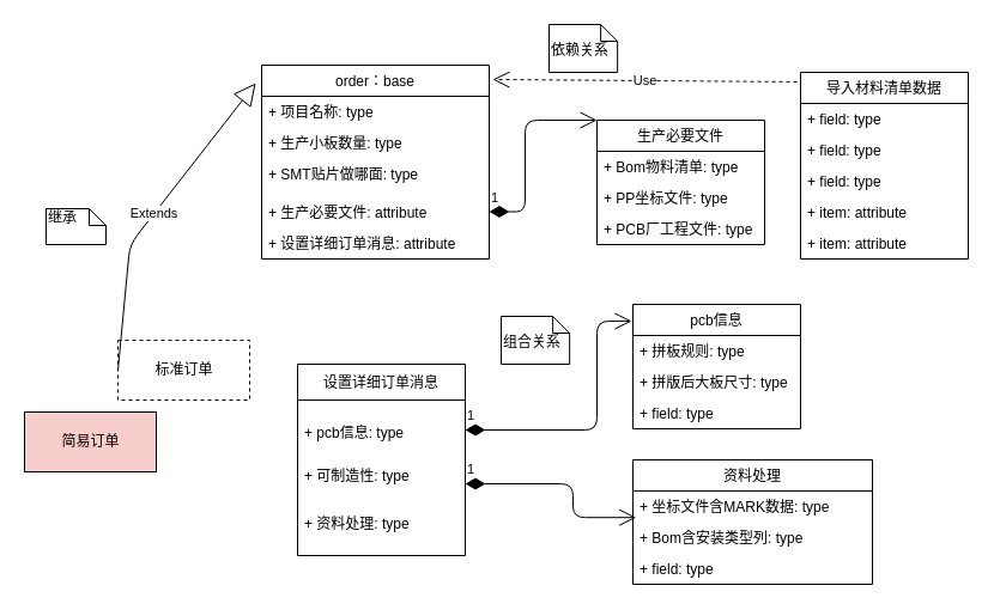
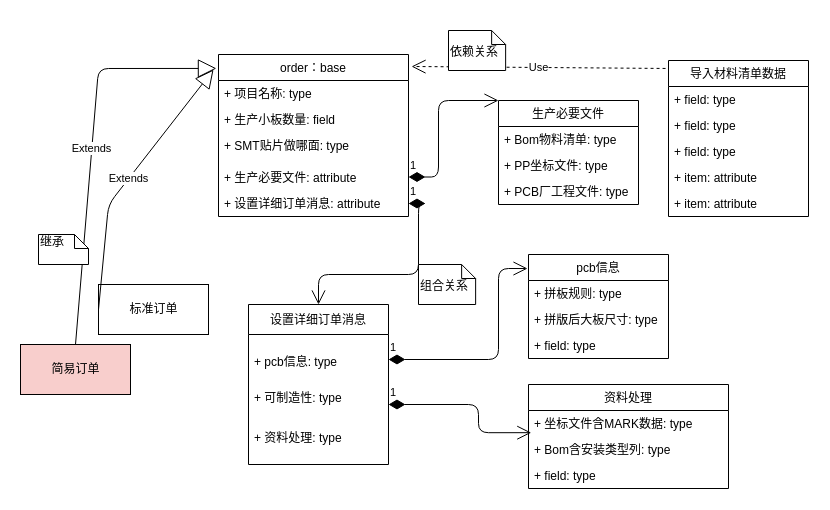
  <mxCell id="0" />
  <mxCell id="1" parent="0" />
  <mxCell id="2" value="order：base" style="swimlane;fontStyle=0;childLayout=stackLayout;horizontal=1;startSize=26;fillColor=none;horizontalStack=0;resizeParent=1;resizeParentMax=0;resizeLast=0;collapsible=1;marginBottom=0;" vertex="1" parent="1"><mxGeometry x="218" y="54" width="190" height="162" as="geometry" /></mxCell>
  <mxCell id="3" value="+ 项目名称: type" style="text;strokeColor=none;fillColor=none;align=left;verticalAlign=top;spacingLeft=4;spacingRight=4;overflow=hidden;rotatable=0;points=[[0,0.5],[1,0.5]];portConstraint=eastwest;" vertex="1" parent="2"><mxGeometry y="26" width="190" height="26" as="geometry" /></mxCell>
- <mxCell id="4" value="+ 生产小板数量: type" style="text;strokeColor=none;fillColor=none;align=left;verticalAlign=top;spacingLeft=4;spacingRight=4;overflow=hidden;rotatable=0;points=[[0,0.5],[1,0.5]];portConstraint=eastwest;" vertex="1" parent="2"><mxGeometry y="52" width="190" height="26" as="geometry" /></mxCell>
+ <mxCell id="4" value="+ 生产小板数量: field" style="text;strokeColor=none;fillColor=none;align=left;verticalAlign=top;spacingLeft=4;spacingRight=4;overflow=hidden;rotatable=0;points=[[0,0.5],[1,0.5]];portConstraint=eastwest;" vertex="1" parent="2"><mxGeometry y="52" width="190" height="26" as="geometry" /></mxCell>
  <mxCell id="5" value="+ SMT贴片做哪面: type" style="text;strokeColor=none;fillColor=none;align=left;verticalAlign=top;spacingLeft=4;spacingRight=4;overflow=hidden;rotatable=0;points=[[0,0.5],[1,0.5]];portConstraint=eastwest;" vertex="1" parent="2"><mxGeometry y="78" width="190" height="32" as="geometry" /></mxCell>
  <mxCell id="6" value="+ 生产必要文件: attribute" style="text;strokeColor=none;fillColor=none;align=left;verticalAlign=top;spacingLeft=4;spacingRight=4;overflow=hidden;rotatable=0;points=[[0,0.5],[1,0.5]];portConstraint=eastwest;" vertex="1" parent="2"><mxGeometry y="110" width="190" height="26" as="geometry" /></mxCell>
  <mxCell id="7" value="1" style="endArrow=open;html=1;endSize=12;startArrow=diamondThin;startSize=14;startFill=1;edgeStyle=orthogonalEdgeStyle;align=left;verticalAlign=bottom;entryX=0;entryY=0;entryDx=0;entryDy=0;" edge="1" parent="2" target="38"><mxGeometry x="-1" y="3" relative="1" as="geometry"><mxPoint x="190" y="122.5" as="sourcePoint" /><mxPoint x="280" y="57" as="targetPoint" /><Array as="points"><mxPoint x="220" y="123" /><mxPoint x="220" y="46" /></Array></mxGeometry></mxCell>
  <mxCell id="8" value="+ 设置详细订单消息: attribute" style="text;strokeColor=none;fillColor=none;align=left;verticalAlign=top;spacingLeft=4;spacingRight=4;overflow=hidden;rotatable=0;points=[[0,0.5],[1,0.5]];portConstraint=eastwest;" vertex="1" parent="2"><mxGeometry y="136" width="190" height="26" as="geometry" /></mxCell>
  <mxCell id="9" value="简易订单" style="html=1;fillColor=#f8cecc;" vertex="1" parent="1"><mxGeometry x="20" y="344" width="110" height="50" as="geometry" /></mxCell>
- <mxCell id="11" value="标准订单" style="html=1;dashed=1;" vertex="1" parent="1"><mxGeometry x="98" y="284" width="110" height="50" as="geometry" /></mxCell>
+ <mxCell id="10" value="Extends" style="endArrow=block;endSize=16;endFill=0;html=1;exitX=0.5;exitY=0;exitDx=0;exitDy=0;entryX=-0.011;entryY=0.086;entryDx=0;entryDy=0;entryPerimeter=0;" edge="1" parent="1" source="9" target="2"><mxGeometry width="160" relative="1" as="geometry"><mxPoint x="328" y="234" as="sourcePoint" /><mxPoint x="488" y="234" as="targetPoint" /><Array as="points"><mxPoint x="98" y="68" /></Array></mxGeometry></mxCell>
+ <mxCell id="11" value="标准订单" style="html=1;" vertex="1" parent="1"><mxGeometry x="98" y="284" width="110" height="50" as="geometry" /></mxCell>
  <mxCell id="12" value="Use" style="endArrow=open;endSize=12;dashed=1;html=1;entryX=1.016;entryY=0.074;entryDx=0;entryDy=0;entryPerimeter=0;exitX=-0.021;exitY=0.051;exitDx=0;exitDy=0;exitPerimeter=0;" edge="1" parent="1" source="32" target="2"><mxGeometry width="160" relative="1" as="geometry"><mxPoint x="328" y="234" as="sourcePoint" /><mxPoint x="488" y="234" as="targetPoint" /></mxGeometry></mxCell>
  <mxCell id="13" value="Extends" style="endArrow=block;endSize=16;endFill=0;html=1;exitX=0;exitY=0.5;exitDx=0;exitDy=0;entryX=-0.026;entryY=0.093;entryDx=0;entryDy=0;entryPerimeter=0;" edge="1" parent="1" source="11" target="2"><mxGeometry width="160" relative="1" as="geometry"><mxPoint x="88" y="204" as="sourcePoint" /><mxPoint x="248" y="204" as="targetPoint" /><Array as="points"><mxPoint x="108" y="204" /></Array></mxGeometry></mxCell>
+ <mxCell id="14" value="1" style="endArrow=open;html=1;endSize=12;startArrow=diamondThin;startSize=14;startFill=1;edgeStyle=orthogonalEdgeStyle;align=left;verticalAlign=bottom;entryX=0.5;entryY=0;entryDx=0;entryDy=0;" edge="1" parent="1" source="8" target="26"><mxGeometry x="-1" y="3" relative="1" as="geometry"><mxPoint x="468" y="324" as="sourcePoint" /><mxPoint x="628" y="324" as="targetPoint" /><Array as="points"><mxPoint x="418" y="203" /><mxPoint x="418" y="274" /><mxPoint x="318" y="274" /></Array></mxGeometry></mxCell>
  <mxCell id="15" value="&lt;br&gt;组合关系" style="shape=note;whiteSpace=wrap;html=1;size=14;verticalAlign=top;align=left;spacingTop=-6;" vertex="1" parent="1"><mxGeometry x="418" y="264" width="57.14" height="40" as="geometry" /></mxCell>
- <mxCell id="16" value="继承" style="shape=note;whiteSpace=wrap;html=1;size=14;verticalAlign=top;align=left;spacingTop=-6;" vertex="1" parent="1"><mxGeometry x="38" y="174" width="50" height="30" as="geometry" /></mxCell>
- <mxCell id="17" value="&lt;br&gt;依赖关系" style="shape=note;whiteSpace=wrap;html=1;size=14;verticalAlign=top;align=left;spacingTop=-6;" vertex="1" parent="1"><mxGeometry x="458" y="20" width="57.14" height="40" as="geometry" /></mxCell>
+ <mxCell id="16" value="继承" style="shape=note;whiteSpace=wrap;html=1;size=14;verticalAlign=top;align=left;spacingTop=-6;" vertex="1" parent="1"><mxGeometry x="38" y="234" width="50" height="30" as="geometry" /></mxCell>
+ <mxCell id="17" value="&lt;br&gt;依赖关系" style="shape=note;whiteSpace=wrap;html=1;size=14;verticalAlign=top;align=left;spacingTop=-6;" vertex="1" parent="1"><mxGeometry x="448" y="30" width="57.14" height="40" as="geometry" /></mxCell>
  <mxCell id="18" value="pcb信息" style="swimlane;fontStyle=0;childLayout=stackLayout;horizontal=1;startSize=26;fillColor=none;horizontalStack=0;resizeParent=1;resizeParentMax=0;resizeLast=0;collapsible=1;marginBottom=0;" vertex="1" parent="1"><mxGeometry x="528" y="254" width="140" height="104" as="geometry" /></mxCell>
  <mxCell id="19" value="+ 拼板规则: type" style="text;strokeColor=none;fillColor=none;align=left;verticalAlign=top;spacingLeft=4;spacingRight=4;overflow=hidden;rotatable=0;points=[[0,0.5],[1,0.5]];portConstraint=eastwest;" vertex="1" parent="18"><mxGeometry y="26" width="140" height="26" as="geometry" /></mxCell>
  <mxCell id="20" value="+ 拼版后大板尺寸: type" style="text;strokeColor=none;fillColor=none;align=left;verticalAlign=top;spacingLeft=4;spacingRight=4;overflow=hidden;rotatable=0;points=[[0,0.5],[1,0.5]];portConstraint=eastwest;" vertex="1" parent="18"><mxGeometry y="52" width="140" height="26" as="geometry" /></mxCell>
  <mxCell id="21" value="+ field: type" style="text;strokeColor=none;fillColor=none;align=left;verticalAlign=top;spacingLeft=4;spacingRight=4;overflow=hidden;rotatable=0;points=[[0,0.5],[1,0.5]];portConstraint=eastwest;" vertex="1" parent="18"><mxGeometry y="78" width="140" height="26" as="geometry" /></mxCell>
  <mxCell id="22" value="资料处理" style="swimlane;fontStyle=0;childLayout=stackLayout;horizontal=1;startSize=26;fillColor=none;horizontalStack=0;resizeParent=1;resizeParentMax=0;resizeLast=0;collapsible=1;marginBottom=0;" vertex="1" parent="1"><mxGeometry x="528" y="384" width="200" height="104" as="geometry" /></mxCell>
  <mxCell id="23" value="+ 坐标文件含MARK数据: type" style="text;strokeColor=none;fillColor=none;align=left;verticalAlign=top;spacingLeft=4;spacingRight=4;overflow=hidden;rotatable=0;points=[[0,0.5],[1,0.5]];portConstraint=eastwest;" vertex="1" parent="22"><mxGeometry y="26" width="200" height="26" as="geometry" /></mxCell>
  <mxCell id="24" value="+ Bom含安装类型列: type" style="text;strokeColor=none;fillColor=none;align=left;verticalAlign=top;spacingLeft=4;spacingRight=4;overflow=hidden;rotatable=0;points=[[0,0.5],[1,0.5]];portConstraint=eastwest;" vertex="1" parent="22"><mxGeometry y="52" width="200" height="26" as="geometry" /></mxCell>
  <mxCell id="25" value="+ field: type" style="text;strokeColor=none;fillColor=none;align=left;verticalAlign=top;spacingLeft=4;spacingRight=4;overflow=hidden;rotatable=0;points=[[0,0.5],[1,0.5]];portConstraint=eastwest;" vertex="1" parent="22"><mxGeometry y="78" width="200" height="26" as="geometry" /></mxCell>
  <mxCell id="26" value="设置详细订单消息" style="swimlane;fontStyle=0;childLayout=stackLayout;horizontal=1;startSize=30;fillColor=none;horizontalStack=0;resizeParent=1;resizeParentMax=0;resizeLast=0;collapsible=1;marginBottom=0;" vertex="1" parent="1"><mxGeometry x="248" y="304" width="140" height="160" as="geometry" /></mxCell>
  <mxCell id="27" value="1" style="endArrow=open;html=1;endSize=12;startArrow=diamondThin;startSize=14;startFill=1;edgeStyle=orthogonalEdgeStyle;align=left;verticalAlign=bottom;exitX=1;exitY=0.5;exitDx=0;exitDy=0;entryX=0.014;entryY=0.135;entryDx=0;entryDy=0;entryPerimeter=0;" edge="1" parent="26" source="29"><mxGeometry x="-1" y="3" relative="1" as="geometry"><mxPoint x="140" y="77.828" as="sourcePoint" /><mxPoint x="282.8" y="128.18" as="targetPoint" /><Array as="points"><mxPoint x="230" y="100" /><mxPoint x="230" y="128" /></Array></mxGeometry></mxCell>
  <mxCell id="28" value="&#10;+ pcb信息: type" style="text;strokeColor=none;fillColor=none;align=left;verticalAlign=top;spacingLeft=4;spacingRight=4;overflow=hidden;rotatable=0;points=[[0,0.5],[1,0.5]];portConstraint=eastwest;" vertex="1" parent="26"><mxGeometry y="30" width="140" height="50" as="geometry" /></mxCell>
  <mxCell id="29" value="+ 可制造性: type" style="text;strokeColor=none;fillColor=none;align=left;verticalAlign=top;spacingLeft=4;spacingRight=4;overflow=hidden;rotatable=0;points=[[0,0.5],[1,0.5]];portConstraint=eastwest;" vertex="1" parent="26"><mxGeometry y="80" width="140" height="40" as="geometry" /></mxCell>
  <mxCell id="30" value="+ 资料处理: type" style="text;strokeColor=none;fillColor=none;align=left;verticalAlign=top;spacingLeft=4;spacingRight=4;overflow=hidden;rotatable=0;points=[[0,0.5],[1,0.5]];portConstraint=eastwest;" vertex="1" parent="26"><mxGeometry y="120" width="140" height="40" as="geometry" /></mxCell>
  <mxCell id="31" value="1" style="endArrow=open;html=1;endSize=12;startArrow=diamondThin;startSize=14;startFill=1;edgeStyle=orthogonalEdgeStyle;align=left;verticalAlign=bottom;exitX=1;exitY=0.5;exitDx=0;exitDy=0;entryX=-0.007;entryY=0.135;entryDx=0;entryDy=0;entryPerimeter=0;" edge="1" parent="1" source="28" target="18"><mxGeometry x="-1" y="3" relative="1" as="geometry"><mxPoint x="328" y="234" as="sourcePoint" /><mxPoint x="488" y="234" as="targetPoint" /><Array as="points"><mxPoint x="498" y="359" /><mxPoint x="498" y="268" /></Array></mxGeometry></mxCell>
  <mxCell id="32" value="导入材料清单数据" style="swimlane;fontStyle=0;childLayout=stackLayout;horizontal=1;startSize=26;fillColor=none;horizontalStack=0;resizeParent=1;resizeParentMax=0;resizeLast=0;collapsible=1;marginBottom=0;" vertex="1" parent="1"><mxGeometry x="668" y="60" width="140" height="156" as="geometry" /></mxCell>
  <mxCell id="33" value="+ field: type" style="text;strokeColor=none;fillColor=none;align=left;verticalAlign=top;spacingLeft=4;spacingRight=4;overflow=hidden;rotatable=0;points=[[0,0.5],[1,0.5]];portConstraint=eastwest;" vertex="1" parent="32"><mxGeometry y="26" width="140" height="26" as="geometry" /></mxCell>
  <mxCell id="34" value="+ field: type" style="text;strokeColor=none;fillColor=none;align=left;verticalAlign=top;spacingLeft=4;spacingRight=4;overflow=hidden;rotatable=0;points=[[0,0.5],[1,0.5]];portConstraint=eastwest;" vertex="1" parent="32"><mxGeometry y="52" width="140" height="26" as="geometry" /></mxCell>
  <mxCell id="35" value="+ field: type" style="text;strokeColor=none;fillColor=none;align=left;verticalAlign=top;spacingLeft=4;spacingRight=4;overflow=hidden;rotatable=0;points=[[0,0.5],[1,0.5]];portConstraint=eastwest;" vertex="1" parent="32"><mxGeometry y="78" width="140" height="26" as="geometry" /></mxCell>
  <mxCell id="36" value="+ item: attribute" style="text;strokeColor=none;fillColor=none;align=left;verticalAlign=top;spacingLeft=4;spacingRight=4;overflow=hidden;rotatable=0;points=[[0,0.5],[1,0.5]];portConstraint=eastwest;" vertex="1" parent="32"><mxGeometry y="104" width="140" height="26" as="geometry" /></mxCell>
  <mxCell id="37" value="+ item: attribute" style="text;strokeColor=none;fillColor=none;align=left;verticalAlign=top;spacingLeft=4;spacingRight=4;overflow=hidden;rotatable=0;points=[[0,0.5],[1,0.5]];portConstraint=eastwest;" vertex="1" parent="32"><mxGeometry y="130" width="140" height="26" as="geometry" /></mxCell>
  <mxCell id="38" value="生产必要文件" style="swimlane;fontStyle=0;childLayout=stackLayout;horizontal=1;startSize=26;fillColor=none;horizontalStack=0;resizeParent=1;resizeParentMax=0;resizeLast=0;collapsible=1;marginBottom=0;" vertex="1" parent="1"><mxGeometry x="498" y="100" width="140" height="104" as="geometry" /></mxCell>
  <mxCell id="39" value="+ Bom物料清单: type" style="text;strokeColor=none;fillColor=none;align=left;verticalAlign=top;spacingLeft=4;spacingRight=4;overflow=hidden;rotatable=0;points=[[0,0.5],[1,0.5]];portConstraint=eastwest;" vertex="1" parent="38"><mxGeometry y="26" width="140" height="26" as="geometry" /></mxCell>
  <mxCell id="40" value="+ PP坐标文件: type" style="text;strokeColor=none;fillColor=none;align=left;verticalAlign=top;spacingLeft=4;spacingRight=4;overflow=hidden;rotatable=0;points=[[0,0.5],[1,0.5]];portConstraint=eastwest;" vertex="1" parent="38"><mxGeometry y="52" width="140" height="26" as="geometry" /></mxCell>
  <mxCell id="41" value="+ PCB厂工程文件: type" style="text;strokeColor=none;fillColor=none;align=left;verticalAlign=top;spacingLeft=4;spacingRight=4;overflow=hidden;rotatable=0;points=[[0,0.5],[1,0.5]];portConstraint=eastwest;" vertex="1" parent="38"><mxGeometry y="78" width="140" height="26" as="geometry" /></mxCell>
